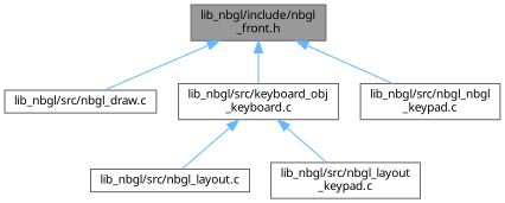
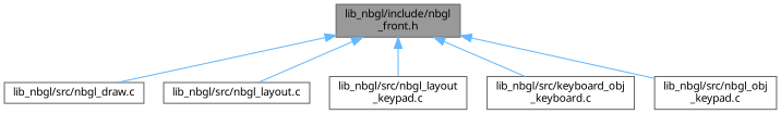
  digraph {
    fontname="Noto Sans"
    node [color=grey40 fillcolor=white fontname="Noto Sans" fontsize=10 shape=box style=filled]
    edge [color=steelblue1 dir=back fontname="Noto Sans" fontsize=10 labelfontname=Helvetica labelfontsize=10 style=solid]
    n1 [color=gray40 fillcolor=grey60 fontcolor=black height=0.2 label="lib_nbgl/include/nbgl\l_front.h" width=0.4]
    n2 [height=0.2 label="lib_nbgl/src/nbgl_draw.c" width=0.4]
    n3 [height=0.2 label="lib_nbgl/src/nbgl_layout.c" width=0.4]
    n4 [height=0.2 label="lib_nbgl/src/nbgl_layout\l_keypad.c" width=0.4]
    n5 [height=0.2 label="lib_nbgl/src/keyboard_obj\l_keyboard.c" width=0.4]
-   n6 [height=0.2 label="lib_nbgl/src/nbgl_nbgl\l_keypad.c" width=0.4]
+   n6 [height=0.2 label="lib_nbgl/src/nbgl_obj\l_keypad.c" width=0.4]
    n1 -> n2
-   n5 -> n3
-   n5 -> n4
+   n1 -> n3
+   n1 -> n4
    n1 -> n5
    n1 -> n6
  }
